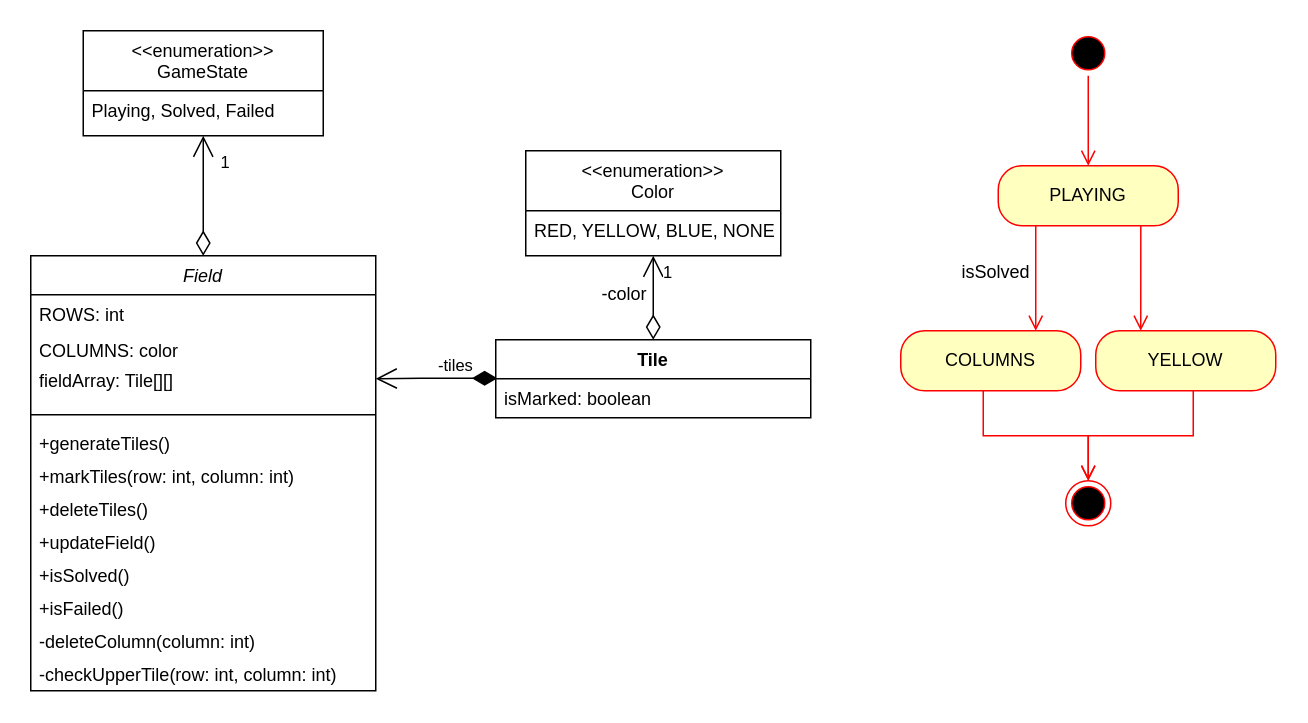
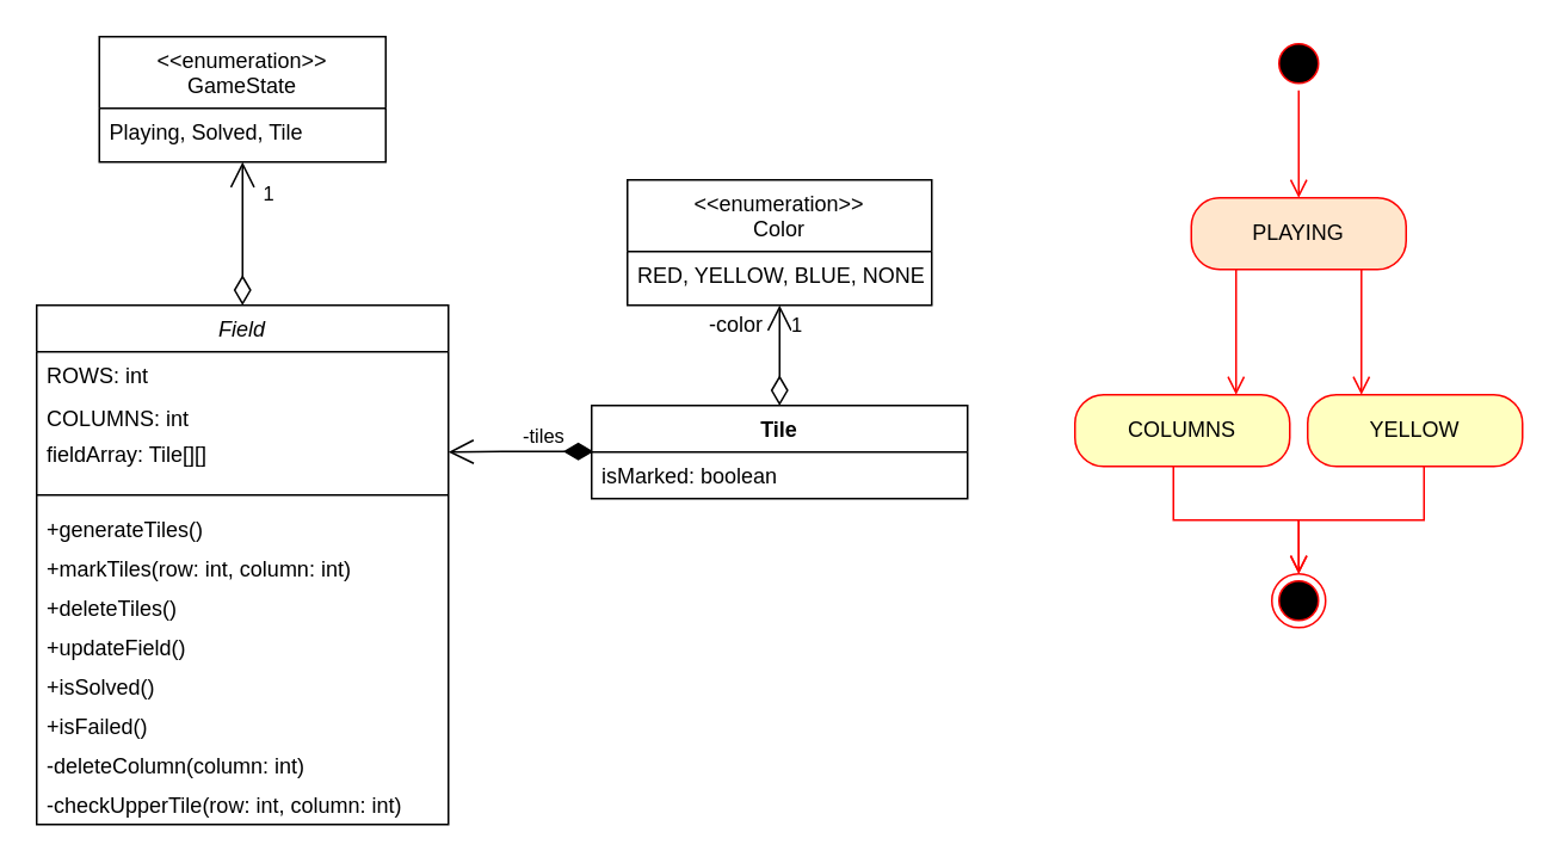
  <mxCell id="0" />
  <mxCell id="1" parent="0" />
  <mxCell id="2" value="Field&#10;" style="swimlane;fontStyle=2;align=center;verticalAlign=top;childLayout=stackLayout;horizontal=1;startSize=26;horizontalStack=0;resizeParent=1;resizeLast=0;collapsible=1;marginBottom=0;rounded=0;shadow=0;strokeWidth=1;" parent="1" vertex="1"><mxGeometry x="20" y="170" width="230" height="290" as="geometry"><mxRectangle x="230" y="140" width="160" height="26" as="alternateBounds" /></mxGeometry></mxCell>
  <mxCell id="3" value="ROWS: int" style="text;align=left;verticalAlign=top;spacingLeft=4;spacingRight=4;overflow=hidden;rotatable=0;points=[[0,0.5],[1,0.5]];portConstraint=eastwest;" parent="2" vertex="1"><mxGeometry y="26" width="230" height="24" as="geometry" /></mxCell>
- <mxCell id="4" value="COLUMNS: color" style="text;align=left;verticalAlign=top;spacingLeft=4;spacingRight=4;overflow=hidden;rotatable=0;points=[[0,0.5],[1,0.5]];portConstraint=eastwest;rounded=0;shadow=0;html=0;" parent="2" vertex="1"><mxGeometry y="50" width="230" height="20" as="geometry" /></mxCell>
+ <mxCell id="4" value="COLUMNS: int" style="text;align=left;verticalAlign=top;spacingLeft=4;spacingRight=4;overflow=hidden;rotatable=0;points=[[0,0.5],[1,0.5]];portConstraint=eastwest;rounded=0;shadow=0;html=0;" parent="2" vertex="1"><mxGeometry y="50" width="230" height="20" as="geometry" /></mxCell>
  <mxCell id="5" value="fieldArray: Tile[][]" style="text;align=left;verticalAlign=top;spacingLeft=4;spacingRight=4;overflow=hidden;rotatable=0;points=[[0,0.5],[1,0.5]];portConstraint=eastwest;rounded=0;shadow=0;html=0;" vertex="1" parent="2"><mxGeometry y="70" width="230" height="30" as="geometry" /></mxCell>
  <mxCell id="6" value="" style="line;html=1;strokeWidth=1;align=left;verticalAlign=middle;spacingTop=-1;spacingLeft=3;spacingRight=3;rotatable=0;labelPosition=right;points=[];portConstraint=eastwest;" parent="2" vertex="1"><mxGeometry y="100" width="230" height="12" as="geometry" /></mxCell>
  <mxCell id="7" value="+generateTiles()" style="text;align=left;verticalAlign=top;spacingLeft=4;spacingRight=4;overflow=hidden;rotatable=0;points=[[0,0.5],[1,0.5]];portConstraint=eastwest;" parent="2" vertex="1"><mxGeometry y="112" width="230" height="22" as="geometry" /></mxCell>
  <mxCell id="8" value="+markTiles(row: int, column: int)" style="text;align=left;verticalAlign=top;spacingLeft=4;spacingRight=4;overflow=hidden;rotatable=0;points=[[0,0.5],[1,0.5]];portConstraint=eastwest;" vertex="1" parent="2"><mxGeometry y="134" width="230" height="22" as="geometry" /></mxCell>
  <mxCell id="9" value="+deleteTiles()" style="text;align=left;verticalAlign=top;spacingLeft=4;spacingRight=4;overflow=hidden;rotatable=0;points=[[0,0.5],[1,0.5]];portConstraint=eastwest;" vertex="1" parent="2"><mxGeometry y="156" width="230" height="22" as="geometry" /></mxCell>
  <mxCell id="10" value="+updateField()" style="text;align=left;verticalAlign=top;spacingLeft=4;spacingRight=4;overflow=hidden;rotatable=0;points=[[0,0.5],[1,0.5]];portConstraint=eastwest;" vertex="1" parent="2"><mxGeometry y="178" width="230" height="22" as="geometry" /></mxCell>
  <mxCell id="11" value="+isSolved()" style="text;align=left;verticalAlign=top;spacingLeft=4;spacingRight=4;overflow=hidden;rotatable=0;points=[[0,0.5],[1,0.5]];portConstraint=eastwest;" vertex="1" parent="2"><mxGeometry y="200" width="230" height="22" as="geometry" /></mxCell>
  <mxCell id="12" value="+isFailed()" style="text;align=left;verticalAlign=top;spacingLeft=4;spacingRight=4;overflow=hidden;rotatable=0;points=[[0,0.5],[1,0.5]];portConstraint=eastwest;" vertex="1" parent="2"><mxGeometry y="222" width="230" height="22" as="geometry" /></mxCell>
  <mxCell id="13" value="-deleteColumn(column: int)" style="text;align=left;verticalAlign=top;spacingLeft=4;spacingRight=4;overflow=hidden;rotatable=0;points=[[0,0.5],[1,0.5]];portConstraint=eastwest;" vertex="1" parent="2"><mxGeometry y="244" width="230" height="22" as="geometry" /></mxCell>
  <mxCell id="14" value="-checkUpperTile(row: int, column: int)" style="text;align=left;verticalAlign=top;spacingLeft=4;spacingRight=4;overflow=hidden;rotatable=0;points=[[0,0.5],[1,0.5]];portConstraint=eastwest;" vertex="1" parent="2"><mxGeometry y="266" width="230" height="22" as="geometry" /></mxCell>
  <mxCell id="15" value="&lt;&lt;enumeration&gt;&gt;&#10;GameState" style="swimlane;fontStyle=0;align=center;verticalAlign=top;childLayout=stackLayout;horizontal=1;startSize=40;horizontalStack=0;resizeParent=1;resizeLast=0;collapsible=1;marginBottom=0;rounded=0;shadow=0;strokeWidth=1;" parent="1" vertex="1"><mxGeometry x="55" y="20" width="160" height="70" as="geometry"><mxRectangle x="340" y="380" width="170" height="26" as="alternateBounds" /></mxGeometry></mxCell>
- <mxCell id="16" value="Playing, Solved, Failed" style="text;align=left;verticalAlign=top;spacingLeft=4;spacingRight=4;overflow=hidden;rotatable=0;points=[[0,0.5],[1,0.5]];portConstraint=eastwest;" parent="15" vertex="1"><mxGeometry y="40" width="160" height="26" as="geometry" /></mxCell>
+ <mxCell id="16" value="Playing, Solved, Tile" style="text;align=left;verticalAlign=top;spacingLeft=4;spacingRight=4;overflow=hidden;rotatable=0;points=[[0,0.5],[1,0.5]];portConstraint=eastwest;" parent="15" vertex="1"><mxGeometry y="40" width="160" height="26" as="geometry" /></mxCell>
  <mxCell id="17" value="1" style="endArrow=open;html=1;endSize=12;startArrow=diamondThin;startSize=14;startFill=0;edgeStyle=orthogonalEdgeStyle;align=left;verticalAlign=bottom;rounded=0;exitX=0.5;exitY=0;exitDx=0;exitDy=0;entryX=0.5;entryY=1;entryDx=0;entryDy=0;" edge="1" parent="1" source="2" target="15"><mxGeometry x="0.333" y="-10" relative="1" as="geometry"><mxPoint x="-120" y="109" as="sourcePoint" /><mxPoint x="40" y="109" as="targetPoint" /><mxPoint as="offset" /></mxGeometry></mxCell>
  <mxCell id="18" value="-tiles" style="endArrow=open;html=1;endSize=12;startArrow=diamondThin;startSize=14;startFill=1;edgeStyle=orthogonalEdgeStyle;align=left;verticalAlign=bottom;rounded=0;exitX=0.005;exitY=-0.012;exitDx=0;exitDy=0;exitPerimeter=0;" edge="1" parent="1" source="20"><mxGeometry x="0.005" relative="1" as="geometry"><mxPoint x="330" y="252" as="sourcePoint" /><mxPoint x="250" y="252" as="targetPoint" /><Array as="points"><mxPoint x="280" y="252" /></Array><mxPoint as="offset" /></mxGeometry></mxCell>
  <mxCell id="19" value="Tile" style="swimlane;fontStyle=1;align=center;verticalAlign=top;childLayout=stackLayout;horizontal=1;startSize=26;horizontalStack=0;resizeParent=1;resizeParentMax=0;resizeLast=0;collapsible=1;marginBottom=0;" vertex="1" parent="1"><mxGeometry x="330" y="226" width="210" height="52" as="geometry" /></mxCell>
  <mxCell id="20" value="isMarked: boolean" style="text;strokeColor=none;fillColor=none;align=left;verticalAlign=top;spacingLeft=4;spacingRight=4;overflow=hidden;rotatable=0;points=[[0,0.5],[1,0.5]];portConstraint=eastwest;" vertex="1" parent="19"><mxGeometry y="26" width="210" height="26" as="geometry" /></mxCell>
  <mxCell id="21" value="&lt;&lt;enumeration&gt;&gt;&#10;Color" style="swimlane;fontStyle=0;align=center;verticalAlign=top;childLayout=stackLayout;horizontal=1;startSize=40;horizontalStack=0;resizeParent=1;resizeLast=0;collapsible=1;marginBottom=0;rounded=0;shadow=0;strokeWidth=1;" vertex="1" parent="1"><mxGeometry x="350" y="100" width="170" height="70" as="geometry"><mxRectangle x="340" y="380" width="170" height="26" as="alternateBounds" /></mxGeometry></mxCell>
  <mxCell id="22" value="RED, YELLOW, BLUE, NONE" style="text;align=left;verticalAlign=top;spacingLeft=4;spacingRight=4;overflow=hidden;rotatable=0;points=[[0,0.5],[1,0.5]];portConstraint=eastwest;" vertex="1" parent="21"><mxGeometry y="40" width="170" height="26" as="geometry" /></mxCell>
  <mxCell id="23" value="1" style="endArrow=open;html=1;endSize=12;startArrow=diamondThin;startSize=14;startFill=0;edgeStyle=orthogonalEdgeStyle;align=left;verticalAlign=bottom;rounded=0;exitX=0.5;exitY=0;exitDx=0;exitDy=0;entryX=0.5;entryY=1;entryDx=0;entryDy=0;" edge="1" parent="1" source="19" target="21"><mxGeometry x="0.286" y="-5" relative="1" as="geometry"><mxPoint x="280" y="260" as="sourcePoint" /><mxPoint x="440" y="260" as="targetPoint" /><mxPoint as="offset" /></mxGeometry></mxCell>
- <mxCell id="24" value="-color" style="text;strokeColor=none;fillColor=none;align=left;verticalAlign=middle;spacingLeft=4;spacingRight=4;overflow=hidden;points=[[0,0.5],[1,0.5]];portConstraint=eastwest;rotatable=0;" vertex="1" parent="1"><mxGeometry x="395" y="185" width="50" height="20" as="geometry" /></mxCell>
+ <mxCell id="24" value="-color" style="text;strokeColor=none;fillColor=none;align=left;verticalAlign=middle;spacingLeft=4;spacingRight=4;overflow=hidden;points=[[0,0.5],[1,0.5]];portConstraint=eastwest;rotatable=0;" vertex="1" parent="1"><mxGeometry x="390" y="170" width="50" height="20" as="geometry" /></mxCell>
  <mxCell id="25" value="" style="ellipse;html=1;shape=startState;fillColor=#000000;strokeColor=#ff0000;" vertex="1" parent="1"><mxGeometry x="710" y="20" width="30" height="30" as="geometry" /></mxCell>
  <mxCell id="26" value="" style="edgeStyle=orthogonalEdgeStyle;html=1;verticalAlign=bottom;endArrow=open;endSize=8;strokeColor=#ff0000;rounded=0;" edge="1" source="25" parent="1"><mxGeometry relative="1" as="geometry"><mxPoint x="725" y="110" as="targetPoint" /></mxGeometry></mxCell>
- <mxCell id="27" value="PLAYING" style="rounded=1;whiteSpace=wrap;html=1;arcSize=40;fontColor=#000000;fillColor=#ffffc0;strokeColor=#ff0000;" vertex="1" parent="1"><mxGeometry x="665" y="110" width="120" height="40" as="geometry" /></mxCell>
+ <mxCell id="27" value="PLAYING" style="rounded=1;whiteSpace=wrap;html=1;arcSize=40;fontColor=#000000;fillColor=#ffe6cc;strokeColor=#ff0000;" vertex="1" parent="1"><mxGeometry x="665" y="110" width="120" height="40" as="geometry" /></mxCell>
  <mxCell id="28" value="" style="edgeStyle=orthogonalEdgeStyle;html=1;verticalAlign=bottom;endArrow=open;endSize=8;strokeColor=#ff0000;rounded=0;" edge="1" source="27" parent="1"><mxGeometry relative="1" as="geometry"><mxPoint x="690" y="220" as="targetPoint" /><Array as="points"><mxPoint x="690" y="216" /></Array></mxGeometry></mxCell>
  <mxCell id="29" value="" style="edgeStyle=orthogonalEdgeStyle;html=1;verticalAlign=bottom;endArrow=open;endSize=8;strokeColor=#ff0000;rounded=0;" edge="1" parent="1"><mxGeometry relative="1" as="geometry"><mxPoint x="760" y="220" as="targetPoint" /><mxPoint x="760.029" y="150" as="sourcePoint" /><Array as="points"><mxPoint x="760" y="216" /></Array></mxGeometry></mxCell>
  <mxCell id="30" value="COLUMNS" style="rounded=1;whiteSpace=wrap;html=1;arcSize=40;fontColor=#000000;fillColor=#ffffc0;strokeColor=#ff0000;" vertex="1" parent="1"><mxGeometry x="600" y="220" width="120" height="40" as="geometry" /></mxCell>
  <mxCell id="31" value="" style="edgeStyle=orthogonalEdgeStyle;html=1;verticalAlign=bottom;endArrow=open;endSize=8;strokeColor=#ff0000;rounded=0;" edge="1" parent="1"><mxGeometry relative="1" as="geometry"><mxPoint x="725" y="320" as="targetPoint" /><mxPoint x="655" y="260" as="sourcePoint" /><Array as="points"><mxPoint x="655" y="290" /><mxPoint x="725" y="290" /><mxPoint x="725" y="320" /></Array></mxGeometry></mxCell>
  <mxCell id="32" value="YELLOW" style="rounded=1;whiteSpace=wrap;html=1;arcSize=40;fontColor=#000000;fillColor=#ffffc0;strokeColor=#ff0000;" vertex="1" parent="1"><mxGeometry x="730" y="220" width="120" height="40" as="geometry" /></mxCell>
  <mxCell id="33" value="" style="edgeStyle=orthogonalEdgeStyle;html=1;verticalAlign=bottom;endArrow=open;endSize=8;strokeColor=#ff0000;rounded=0;" edge="1" parent="1"><mxGeometry relative="1" as="geometry"><mxPoint x="725" y="320" as="targetPoint" /><mxPoint x="795" y="260" as="sourcePoint" /><Array as="points"><mxPoint x="795" y="290" /><mxPoint x="725" y="290" /><mxPoint x="725" y="320" /></Array></mxGeometry></mxCell>
  <mxCell id="34" value="" style="ellipse;html=1;shape=endState;fillColor=#000000;strokeColor=#ff0000;" vertex="1" parent="1"><mxGeometry x="710" y="320" width="30" height="30" as="geometry" /></mxCell>
- <mxCell id="35" value="isSolved" style="text;strokeColor=none;fillColor=none;align=left;verticalAlign=middle;spacingLeft=4;spacingRight=4;overflow=hidden;points=[[0,0.5],[1,0.5]];portConstraint=eastwest;rotatable=0;" vertex="1" parent="1"><mxGeometry x="635" y="170" width="65" height="20" as="geometry" /></mxCell>
